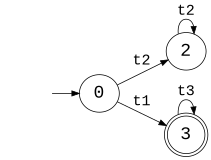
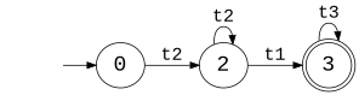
  digraph {
    fontname="Liberation Mono"
    labeljust=l
    nojustify=true
    rankdir=LR
    node [fontname="Liberation Mono" fontsize=25]
    edge [fontname="Liberation Mono" fontsize=20]
    I0 [style=invis width=0]
    n2 [label=0]
    n3 [label=2]
    n4 [label=3 shape=doublecircle]
    I0 -> n2
    n2 -> n3 [label=t2]
    n3 -> n3 [label=t2]
-   n2 -> n4 [label=t1]
+   n3 -> n4 [label=t1]
    n4 -> n4 [label=t3]
  }
